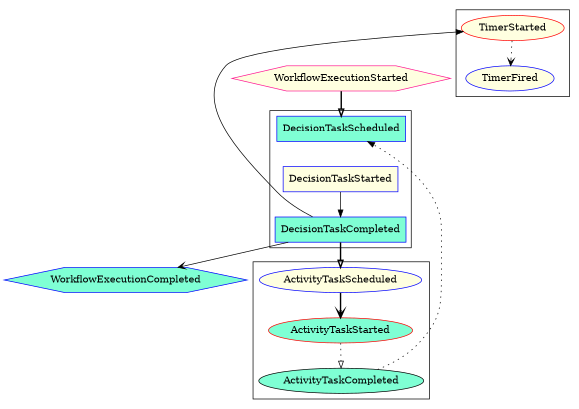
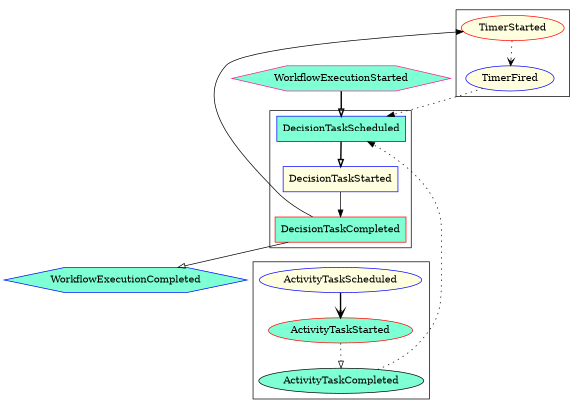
  digraph {
    node [color=blue fillcolor=aquamarine style=filled]
    edge [arrowhead=onormal style=bold]
    DecisionTaskScheduled [shape=rectangle]
    DecisionTaskStarted [fillcolor=lightyellow shape=rectangle]
-   DecisionTaskCompleted [shape=rectangle]
+   DecisionTaskCompleted [color=red shape=rectangle]
    TimerStarted [color=red fillcolor=lightyellow]
    TimerFired [fillcolor=lightyellow]
    ActivityTaskScheduled [fillcolor=lightyellow]
    ActivityTaskStarted [color=red]
    ActivityTaskCompleted [color=black]
    WorkflowExecutionCompleted [shape=hexagon]
-   WorkflowExecutionStarted [color=deeppink fillcolor=lightyellow shape=hexagon]
+   WorkflowExecutionStarted [color=deeppink shape=hexagon]
    subgraph cluster_1 {
      DecisionTaskScheduled
      DecisionTaskStarted
      DecisionTaskCompleted
    }
    subgraph cluster_2 {
      TimerStarted
      TimerFired
    }
    subgraph cluster_3 {
      ActivityTaskScheduled
      ActivityTaskStarted
      ActivityTaskCompleted
    }
+   DecisionTaskScheduled -> DecisionTaskStarted
    DecisionTaskStarted -> DecisionTaskCompleted [arrowhead=normal style=solid]
    DecisionTaskCompleted -> TimerStarted [arrowhead=normal style=solid]
-   DecisionTaskCompleted -> ActivityTaskScheduled
-   DecisionTaskCompleted -> WorkflowExecutionCompleted [arrowhead=vee style=solid]
+   DecisionTaskCompleted -> WorkflowExecutionCompleted [style=solid]
    TimerStarted -> TimerFired [arrowhead=vee style=dotted]
+   TimerFired -> DecisionTaskScheduled [arrowhead=normal style=dotted]
    ActivityTaskScheduled -> ActivityTaskStarted [arrowhead=vee]
    ActivityTaskStarted -> ActivityTaskCompleted [style=dotted]
    ActivityTaskCompleted -> DecisionTaskScheduled [arrowhead=normal style=dotted]
    WorkflowExecutionStarted -> DecisionTaskScheduled
  }
